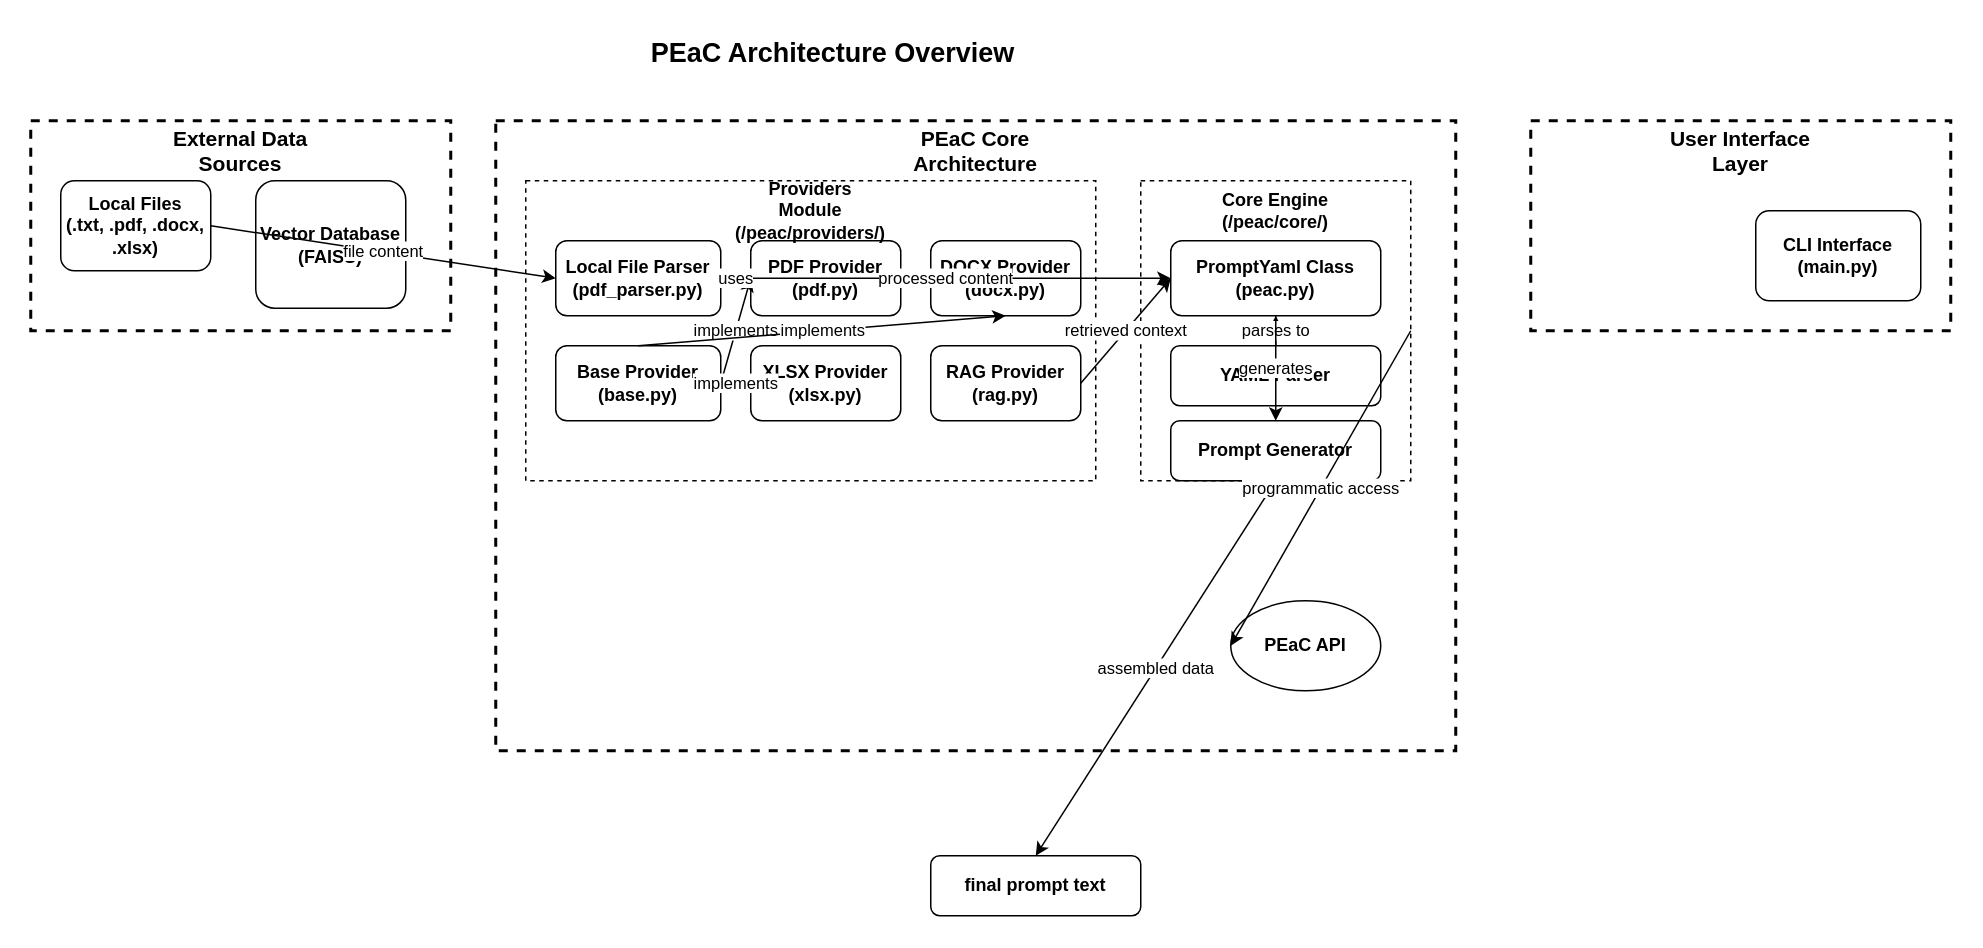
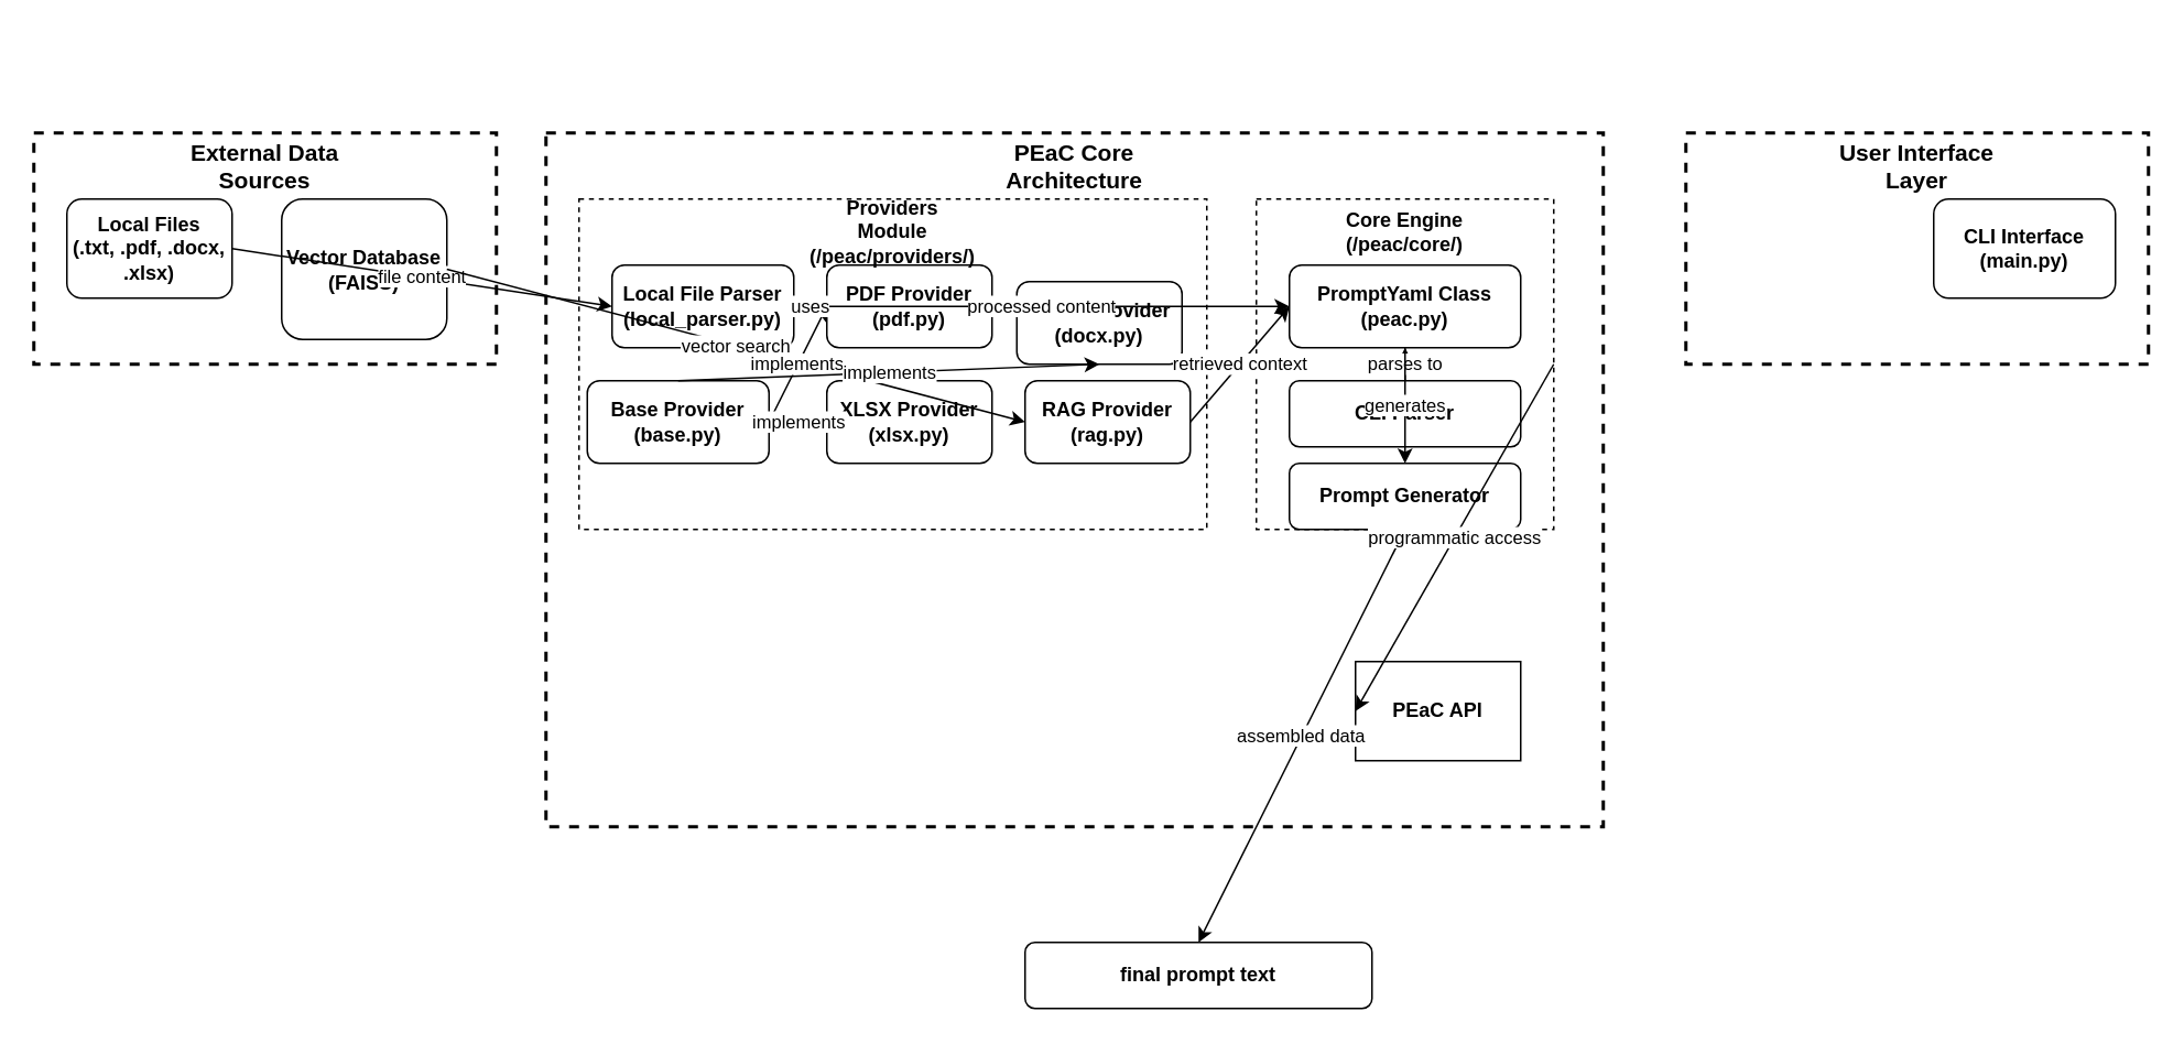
  <mxCell id="0" />
  <mxCell id="1" parent="0" />
- <mxCell id="2" value="PEaC Architecture Overview" style="text;html=1;strokeColor=none;fillColor=none;align=center;verticalAlign=middle;whiteSpace=wrap;rounded=0;fontSize=18;fontStyle=1" vertex="1" parent="1"><mxGeometry x="420" y="20" width="270" height="30" as="geometry" /></mxCell>
  <mxCell id="3" value="" style="rounded=0;whiteSpace=wrap;html=1;fillColor=none;strokeColor=#000000;strokeWidth=2;dashed=1" vertex="1" parent="1"><mxGeometry x="20" y="80" width="280" height="140" as="geometry" /></mxCell>
  <mxCell id="4" value="External Data Sources" style="text;html=1;strokeColor=none;fillColor=none;align=center;verticalAlign=middle;whiteSpace=wrap;rounded=0;fontSize=14;fontStyle=1" vertex="1" parent="1"><mxGeometry x="110" y="90" width="100" height="20" as="geometry" /></mxCell>
  <mxCell id="5" value="Local Files&#10;(.txt, .pdf, .docx, .xlsx)" style="rounded=1;whiteSpace=wrap;html=1;fillColor=none;strokeColor=#000000;fontStyle=1" vertex="1" parent="1"><mxGeometry x="40" y="120" width="100" height="60" as="geometry" /></mxCell>
  <mxCell id="6" value="Vector Database&#10;(FAISS)" style="rounded=1;whiteSpace=wrap;html=1;fillColor=none;strokeColor=#000000;fontStyle=1" vertex="1" parent="1"><mxGeometry x="170" y="120" width="100" height="85" as="geometry" /></mxCell>
  <mxCell id="7" value="" style="rounded=0;whiteSpace=wrap;html=1;fillColor=none;strokeColor=#000000;strokeWidth=2;dashed=1" vertex="1" parent="1"><mxGeometry x="330" y="80" width="640" height="420" as="geometry" /></mxCell>
  <mxCell id="8" value="PEaC Core Architecture" style="text;html=1;strokeColor=none;fillColor=none;align=center;verticalAlign=middle;whiteSpace=wrap;rounded=0;fontSize=14;fontStyle=1" vertex="1" parent="1"><mxGeometry x="600" y="90" width="100" height="20" as="geometry" /></mxCell>
  <mxCell id="9" value="" style="rounded=0;whiteSpace=wrap;html=1;fillColor=none;strokeColor=#000000;strokeWidth=1;dashed=1" vertex="1" parent="1"><mxGeometry x="350" y="120" width="380" height="200" as="geometry" /></mxCell>
  <mxCell id="10" value="Providers Module (/peac/providers/)" style="text;html=1;strokeColor=none;fillColor=none;align=center;verticalAlign=middle;whiteSpace=wrap;rounded=0;fontSize=12;fontStyle=1" vertex="1" parent="1"><mxGeometry x="490" y="130" width="100" height="20" as="geometry" /></mxCell>
- <mxCell id="11" value="Local File Parser&#10;(pdf_parser.py)" style="rounded=1;whiteSpace=wrap;html=1;fillColor=none;strokeColor=#000000;fontStyle=1" vertex="1" parent="1"><mxGeometry x="370" y="160" width="110" height="50" as="geometry" /></mxCell>
- <mxCell id="12" value="Base Provider&#10;(base.py)" style="rounded=1;whiteSpace=wrap;html=1;fillColor=none;strokeColor=#000000;fontStyle=1" vertex="1" parent="1"><mxGeometry x="370" y="230" width="110" height="50" as="geometry" /></mxCell>
+ <mxCell id="11" value="Local File Parser&#10;(local_parser.py)" style="rounded=1;whiteSpace=wrap;html=1;fillColor=none;strokeColor=#000000;fontStyle=1" vertex="1" parent="1"><mxGeometry x="370" y="160" width="110" height="50" as="geometry" /></mxCell>
+ <mxCell id="12" value="Base Provider&#10;(base.py)" style="rounded=1;whiteSpace=wrap;html=1;fillColor=none;strokeColor=#000000;fontStyle=1" vertex="1" parent="1"><mxGeometry x="355" y="230" width="110" height="50" as="geometry" /></mxCell>
  <mxCell id="13" value="PDF Provider&#10;(pdf.py)" style="rounded=1;whiteSpace=wrap;html=1;fillColor=none;strokeColor=#000000;fontStyle=1" vertex="1" parent="1"><mxGeometry x="500" y="160" width="100" height="50" as="geometry" /></mxCell>
- <mxCell id="14" value="DOCX Provider&#10;(docx.py)" style="rounded=1;whiteSpace=wrap;html=1;fillColor=none;strokeColor=#000000;fontStyle=1" vertex="1" parent="1"><mxGeometry x="620" y="160" width="100" height="50" as="geometry" /></mxCell>
+ <mxCell id="14" value="DOCX Provider&#10;(docx.py)" style="rounded=1;whiteSpace=wrap;html=1;fillColor=none;strokeColor=#000000;fontStyle=1" vertex="1" parent="1"><mxGeometry x="615" y="170" width="100" height="50" as="geometry" /></mxCell>
  <mxCell id="15" value="XLSX Provider&#10;(xlsx.py)" style="rounded=1;whiteSpace=wrap;html=1;fillColor=none;strokeColor=#000000;fontStyle=1" vertex="1" parent="1"><mxGeometry x="500" y="230" width="100" height="50" as="geometry" /></mxCell>
  <mxCell id="16" value="RAG Provider&#10;(rag.py)" style="rounded=1;whiteSpace=wrap;html=1;fillColor=none;strokeColor=#000000;fontStyle=1" vertex="1" parent="1"><mxGeometry x="620" y="230" width="100" height="50" as="geometry" /></mxCell>
  <mxCell id="17" value="" style="rounded=0;whiteSpace=wrap;html=1;fillColor=none;strokeColor=#000000;strokeWidth=1;dashed=1" vertex="1" parent="1"><mxGeometry x="760" y="120" width="180" height="200" as="geometry" /></mxCell>
  <mxCell id="18" value="Core Engine (/peac/core/)" style="text;html=1;strokeColor=none;fillColor=none;align=center;verticalAlign=middle;whiteSpace=wrap;rounded=0;fontSize=12;fontStyle=1" vertex="1" parent="1"><mxGeometry x="800" y="130" width="100" height="20" as="geometry" /></mxCell>
  <mxCell id="19" value="PromptYaml Class&#10;(peac.py)" style="rounded=1;whiteSpace=wrap;html=1;fillColor=none;strokeColor=#000000;fontStyle=1" vertex="1" parent="1"><mxGeometry x="780" y="160" width="140" height="50" as="geometry" /></mxCell>
- <mxCell id="20" value="YAML Parser" style="rounded=1;whiteSpace=wrap;html=1;fillColor=none;strokeColor=#000000;fontStyle=1" vertex="1" parent="1"><mxGeometry x="780" y="230" width="140" height="40" as="geometry" /></mxCell>
+ <mxCell id="20" value="CLI Parser" style="rounded=1;whiteSpace=wrap;html=1;fillColor=none;strokeColor=#000000;fontStyle=1" vertex="1" parent="1"><mxGeometry x="780" y="230" width="140" height="40" as="geometry" /></mxCell>
  <mxCell id="21" value="Prompt Generator" style="rounded=1;whiteSpace=wrap;html=1;fillColor=none;strokeColor=#000000;fontStyle=1" vertex="1" parent="1"><mxGeometry x="780" y="280" width="140" height="40" as="geometry" /></mxCell>
  <mxCell id="22" value="" style="rounded=0;whiteSpace=wrap;html=1;fillColor=none;strokeColor=#000000;strokeWidth=2;dashed=1" vertex="1" parent="1"><mxGeometry x="1020" y="80" width="280" height="140" as="geometry" /></mxCell>
  <mxCell id="23" value="User Interface Layer" style="text;html=1;strokeColor=none;fillColor=none;align=center;verticalAlign=middle;whiteSpace=wrap;rounded=0;fontSize=14;fontStyle=1" vertex="1" parent="1"><mxGeometry x="1110" y="90" width="100" height="20" as="geometry" /></mxCell>
- <mxCell id="24" value="CLI Interface&#10;(main.py)" style="rounded=1;whiteSpace=wrap;html=1;fillColor=none;strokeColor=#000000;fontStyle=1" vertex="1" parent="1"><mxGeometry x="1170" y="140" width="110" height="60" as="geometry" /></mxCell>
- <mxCell id="25" value="final prompt text" style="rounded=1;whiteSpace=wrap;html=1;fillColor=none;strokeColor=#000000;fontStyle=1" vertex="1" parent="1"><mxGeometry x="620" y="570" width="140" height="40" as="geometry" /></mxCell>
- <mxCell id="26" value="PEaC API" style="ellipse;whiteSpace=wrap;html=1;fillColor=none;strokeColor=#000000;fontStyle=1" vertex="1" parent="1"><mxGeometry x="820" y="400" width="100" height="60" as="geometry" /></mxCell>
+ <mxCell id="24" value="CLI Interface&#10;(main.py)" style="rounded=1;whiteSpace=wrap;html=1;fillColor=none;strokeColor=#000000;fontStyle=1" vertex="1" parent="1"><mxGeometry x="1170" y="120" width="110" height="60" as="geometry" /></mxCell>
+ <mxCell id="25" value="final prompt text" style="rounded=1;whiteSpace=wrap;html=1;fillColor=none;strokeColor=#000000;fontStyle=1" vertex="1" parent="1"><mxGeometry x="620" y="570" width="210" height="40" as="geometry" /></mxCell>
+ <mxCell id="26" value="PEaC API" style="whiteSpace=wrap;html=1;fillColor=none;strokeColor=#000000;fontStyle=1;rounded=0;" vertex="1" parent="1"><mxGeometry x="820" y="400" width="100" height="60" as="geometry" /></mxCell>
  <mxCell id="27" value="file content" style="endArrow=classic;html=1;rounded=0;exitX=1;exitY=0.5;exitDx=0;exitDy=0;entryX=0;entryY=0.5;entryDx=0;entryDy=0;" edge="1" parent="1" source="5" target="11"><mxGeometry width="50" height="50" relative="1" as="geometry"><mxPoint x="370" y="350" as="sourcePoint" /><mxPoint x="420" y="300" as="targetPoint" /></mxGeometry></mxCell>
+ <mxCell id="28" value="vector search" style="endArrow=classic;html=1;rounded=0;exitX=1;exitY=0.5;exitDx=0;exitDy=0;entryX=0;entryY=0.5;entryDx=0;entryDy=0;" edge="1" parent="1" source="6" target="16"><mxGeometry width="50" height="50" relative="1" as="geometry"><mxPoint x="370" y="350" as="sourcePoint" /><mxPoint x="420" y="300" as="targetPoint" /></mxGeometry></mxCell>
  <mxCell id="29" value="processed content" style="endArrow=classic;html=1;rounded=0;exitX=1;exitY=0.5;exitDx=0;exitDy=0;entryX=0;entryY=0.5;entryDx=0;entryDy=0;" edge="1" parent="1" source="11" target="19"><mxGeometry width="50" height="50" relative="1" as="geometry"><mxPoint x="370" y="350" as="sourcePoint" /><mxPoint x="420" y="300" as="targetPoint" /></mxGeometry></mxCell>
  <mxCell id="30" value="retrieved context" style="endArrow=classic;html=1;rounded=0;exitX=1;exitY=0.5;exitDx=0;exitDy=0;entryX=0;entryY=0.5;entryDx=0;entryDy=0;" edge="1" parent="1" source="16" target="19"><mxGeometry width="50" height="50" relative="1" as="geometry"><mxPoint x="370" y="350" as="sourcePoint" /><mxPoint x="420" y="300" as="targetPoint" /></mxGeometry></mxCell>
  <mxCell id="31" value="implements" style="endArrow=classic;html=1;rounded=0;exitX=1;exitY=0.5;exitDx=0;exitDy=0;entryX=0;entryY=0.5;entryDx=0;entryDy=0;" edge="1" parent="1" source="12" target="13"><mxGeometry width="50" height="50" relative="1" as="geometry"><mxPoint x="370" y="350" as="sourcePoint" /><mxPoint x="420" y="300" as="targetPoint" /></mxGeometry></mxCell>
  <mxCell id="32" value="implements" style="endArrow=classic;html=1;rounded=0;exitX=1;exitY=0.5;exitDx=0;exitDy=0;entryX=0;entryY=0.5;entryDx=0;entryDy=0;" edge="1" parent="1" source="12" target="15"><mxGeometry width="50" height="50" relative="1" as="geometry"><mxPoint x="370" y="350" as="sourcePoint" /><mxPoint x="420" y="300" as="targetPoint" /></mxGeometry></mxCell>
  <mxCell id="33" value="implements" style="endArrow=classic;html=1;rounded=0;exitX=0.5;exitY=0;exitDx=0;exitDy=0;entryX=0.5;entryY=1;entryDx=0;entryDy=0;" edge="1" parent="1" source="12" target="14"><mxGeometry width="50" height="50" relative="1" as="geometry"><mxPoint x="370" y="350" as="sourcePoint" /><mxPoint x="420" y="300" as="targetPoint" /></mxGeometry></mxCell>
  <mxCell id="34" value="uses" style="endArrow=classic;html=1;rounded=0;exitX=1;exitY=0.5;exitDx=0;exitDy=0;entryX=0;entryY=0.5;entryDx=0;entryDy=0;" edge="1" parent="1" source="11" target="13"><mxGeometry width="50" height="50" relative="1" as="geometry"><mxPoint x="370" y="350" as="sourcePoint" /><mxPoint x="420" y="300" as="targetPoint" /></mxGeometry></mxCell>
  <mxCell id="35" value="parses to" style="endArrow=classic;html=1;rounded=0;exitX=0.5;exitY=0;exitDx=0;exitDy=0;entryX=0.5;entryY=1;entryDx=0;entryDy=0;" edge="1" parent="1" source="20" target="19"><mxGeometry width="50" height="50" relative="1" as="geometry"><mxPoint x="370" y="350" as="sourcePoint" /><mxPoint x="420" y="300" as="targetPoint" /></mxGeometry></mxCell>
  <mxCell id="36" value="generates" style="endArrow=classic;html=1;rounded=0;exitX=0.5;exitY=1;exitDx=0;exitDy=0;entryX=0.5;entryY=0;entryDx=0;entryDy=0;" edge="1" parent="1" source="19" target="21"><mxGeometry width="50" height="50" relative="1" as="geometry"><mxPoint x="370" y="350" as="sourcePoint" /><mxPoint x="420" y="300" as="targetPoint" /></mxGeometry></mxCell>
  <mxCell id="37" value="assembled data" style="endArrow=classic;html=1;rounded=0;exitX=0.5;exitY=1;exitDx=0;exitDy=0;entryX=0.5;entryY=0;entryDx=0;entryDy=0;" edge="1" parent="1" source="21" target="25"><mxGeometry width="50" height="50" relative="1" as="geometry"><mxPoint x="370" y="350" as="sourcePoint" /><mxPoint x="420" y="300" as="targetPoint" /></mxGeometry></mxCell>
  <mxCell id="38" value="programmatic access" style="endArrow=classic;html=1;rounded=0;exitX=1;exitY=0.5;exitDx=0;exitDy=0;entryX=0;entryY=0.5;entryDx=0;entryDy=0;" edge="1" parent="1" source="17" target="26"><mxGeometry width="50" height="50" relative="1" as="geometry"><mxPoint x="370" y="350" as="sourcePoint" /><mxPoint x="420" y="300" as="targetPoint" /></mxGeometry></mxCell>
